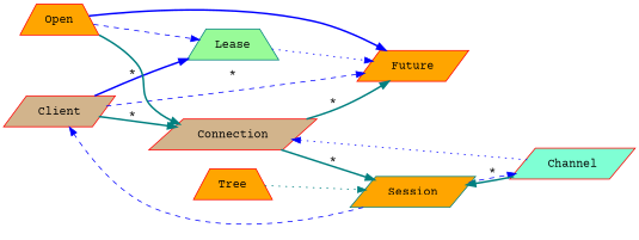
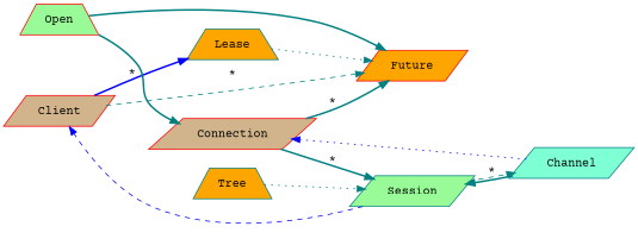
  digraph {
    fontname="Courier Prime"
    rankdir=LR
    node [color=red fillcolor=orange fontname="Courier Prime" shape=parallelogram style=filled]
    edge [color=blue fontname="Courier Prime" style=bold]
    Client [fillcolor=tan]
    Connection [fillcolor=tan]
    Future
-   Lease [color=teal fillcolor=palegreen shape=trapezium]
-   Session [color=teal]
-   Channel [fillcolor=aquamarine]
-   Tree [shape=trapezium]
-   Open [shape=trapezium]
-   Client -> Connection [color=teal label="*"]
-   Client -> Future [label="*" style=dashed]
+   Lease [color=teal shape=trapezium]
+   Session [color=teal fillcolor=palegreen]
+   Channel [color=teal fillcolor=aquamarine]
+   Tree [color=teal shape=trapezium]
+   Open [fillcolor=palegreen shape=trapezium]
+   Client -> Future [color=teal label="*" style=dashed]
    Client -> Lease [label="*"]
    Connection -> Future [color=teal label="*"]
    Connection -> Session [color=teal label="*"]
-   Lease -> Future [style=dotted]
+   Lease -> Future [color=teal style=dotted]
    Session -> Client [style=dashed]
-   Session -> Channel [label="*" style=dashed]
+   Session -> Channel [color=teal label="*" style=dashed]
    Channel -> Connection [style=dotted]
    Channel -> Session [color=teal]
    Tree -> Session [color=teal style=dotted]
    Open -> Connection [color=teal]
-   Open -> Future
-   Open -> Lease [style=dashed]
+   Open -> Future [color=teal]
  }
